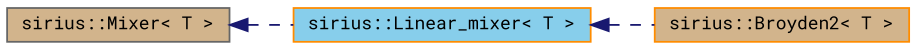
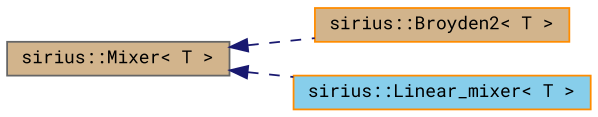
  digraph {
    fontname="Roboto Mono"
    rankdir=LR
    node [color=darkorange fillcolor=tan fontname="Roboto Mono" fontsize=10 shape=record style=filled]
    edge [color=midnightblue dir=back fontname="Roboto Mono" fontsize=10 labelfontname=Helvetica labelfontsize=10 style=dashed]
    n1 [color=gray40 height=0.2 label="sirius::Mixer\< T \>" width=0.4]
    n2 [height=0.2 label="sirius::Broyden2\< T \>" width=0.4]
    n3 [fillcolor=skyblue height=0.2 label="sirius::Linear_mixer\< T \>" width=0.4]
-   n3 -> n2
+   n1 -> n2
    n1 -> n3
  }
